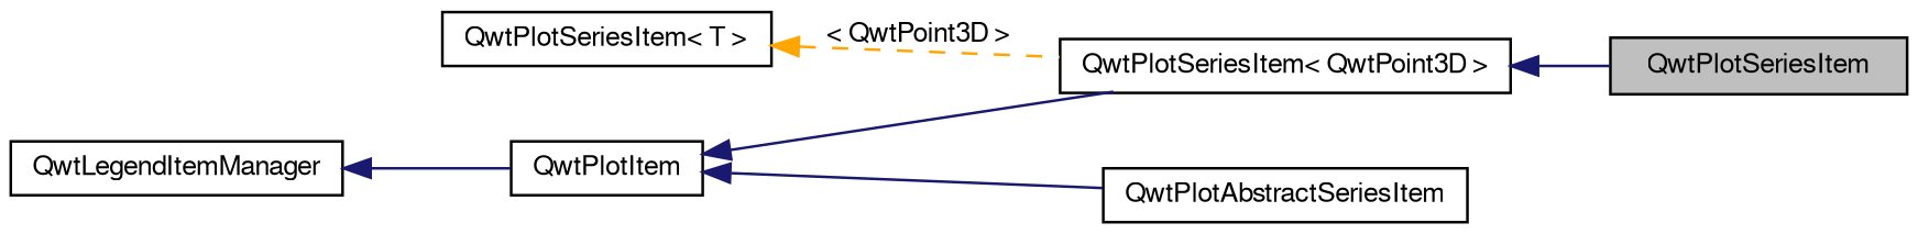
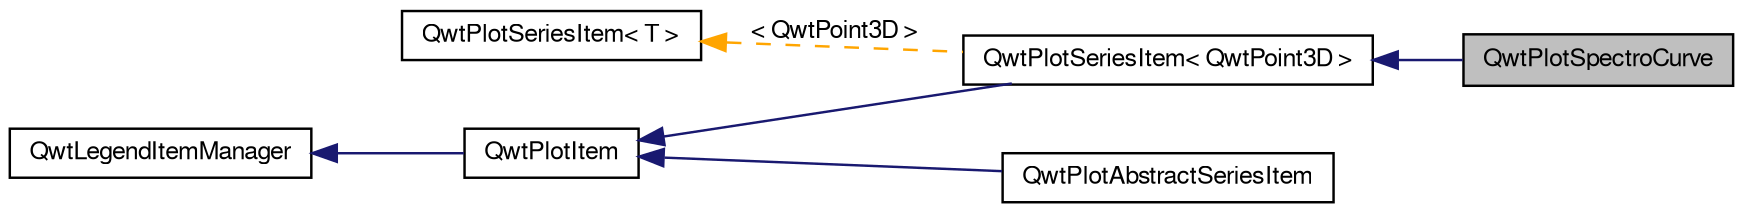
  digraph {
    rankdir=LR
    node [color=black fillcolor=white fontname=FreeSans fontsize=10 shape=record style=filled]
    edge [color=midnightblue dir=back fontname=FreeSans fontsize=10 labelfontname=FreeSans labelfontsize=10 style=solid]
-   n1 [fillcolor=grey75 fontcolor=black height=0.2 label=QwtPlotSeriesItem width=0.4]
+   n1 [fillcolor=grey75 fontcolor=black height=0.2 label=QwtPlotSpectroCurve width=0.4]
    n2 [height=0.2 label="QwtPlotSeriesItem\< QwtPoint3D \>" width=0.4]
    n3 [height=0.2 label=QwtPlotAbstractSeriesItem width=0.4]
    n4 [height=0.2 label="QwtPlotSeriesItem\< T \>" width=0.4]
    n5 [height=0.2 label=QwtPlotItem width=0.4]
    n6 [height=0.2 label=QwtLegendItemManager width=0.4]
    n2 -> n1
    n4 -> n2 [color=orange label=" \< QwtPoint3D \>" style=dashed]
    n5 -> n2
    n5 -> n3
    n6 -> n5
  }
